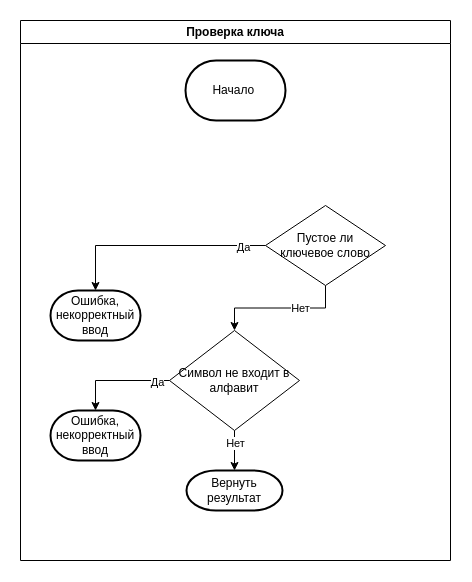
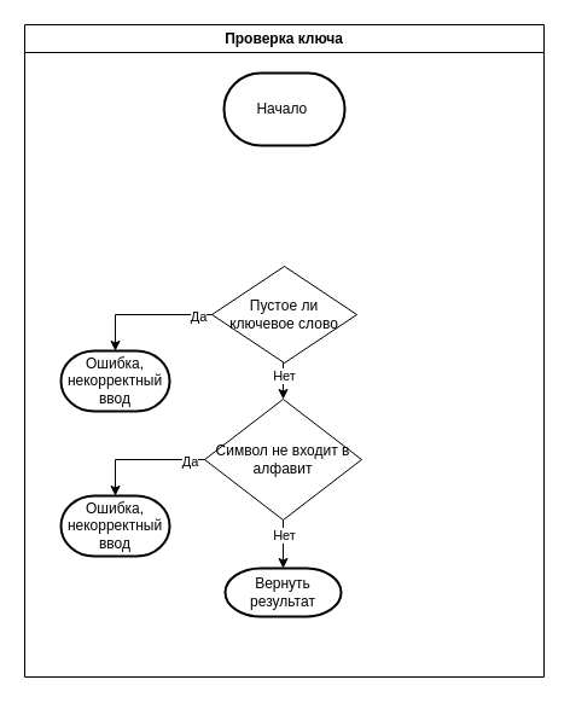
  <mxCell id="0" />
  <mxCell id="1" parent="0" />
  <mxCell id="2" value="Начало&amp;nbsp;" style="strokeWidth=2;html=1;shape=mxgraph.flowchart.terminator;whiteSpace=wrap;" vertex="1" parent="1"><mxGeometry x="185" y="60" width="100" height="60" as="geometry" /></mxCell>
  <mxCell id="3" value="Проверка ключа" style="swimlane;whiteSpace=wrap;html=1;" vertex="1" parent="1"><mxGeometry x="20" width="430" height="540" as="geometry" y="20" /></mxCell>
  <mxCell id="4" style="edgeStyle=orthogonalEdgeStyle;rounded=0;orthogonalLoop=1;jettySize=auto;html=1;exitX=0.5;exitY=1;exitDx=0;exitDy=0;entryX=0.5;entryY=0;entryDx=0;entryDy=0;" edge="1" parent="3" source="6" target="10"><mxGeometry relative="1" as="geometry" /></mxCell>
  <mxCell id="5" value="Нет" style="edgeLabel;html=1;align=center;verticalAlign=middle;resizable=0;points=[];" vertex="1" connectable="0" parent="4"><mxGeometry x="-0.29" relative="1" as="geometry"><mxPoint as="offset" /></mxGeometry></mxCell>
- <mxCell id="6" value="Пустое ли&lt;div&gt;ключевое слово&lt;/div&gt;" style="rhombus;whiteSpace=wrap;html=1;" vertex="1" parent="3"><mxGeometry x="245" y="185" width="120" height="80" as="geometry" /></mxCell>
+ <mxCell id="6" value="Пустое ли&lt;div&gt;ключевое слово&lt;/div&gt;" style="rhombus;whiteSpace=wrap;html=1;" vertex="1" parent="3"><mxGeometry x="155" y="200" width="120" height="80" as="geometry" /></mxCell>
  <mxCell id="7" value="Ошибка, некорректный ввод" style="strokeWidth=2;html=1;shape=mxgraph.flowchart.terminator;whiteSpace=wrap;" vertex="1" parent="3"><mxGeometry x="30" y="270" width="90" height="50" as="geometry" /></mxCell>
  <mxCell id="8" style="edgeStyle=orthogonalEdgeStyle;rounded=0;orthogonalLoop=1;jettySize=auto;html=1;exitX=0;exitY=0.5;exitDx=0;exitDy=0;entryX=0.5;entryY=0;entryDx=0;entryDy=0;entryPerimeter=0;" edge="1" parent="3" source="6" target="7"><mxGeometry relative="1" as="geometry" /></mxCell>
  <mxCell id="9" value="Да" style="edgeLabel;html=1;align=center;verticalAlign=middle;resizable=0;points=[];" vertex="1" connectable="0" parent="8"><mxGeometry x="-0.782" y="1" relative="1" as="geometry"><mxPoint as="offset" /></mxGeometry></mxCell>
  <mxCell id="10" value="Символ не входит в алфавит" style="rhombus;whiteSpace=wrap;html=1;" vertex="1" parent="3"><mxGeometry x="149" y="310" width="130" height="100" as="geometry" /></mxCell>
  <mxCell id="11" value="Ошибка, некорректный ввод" style="strokeWidth=2;html=1;shape=mxgraph.flowchart.terminator;whiteSpace=wrap;" vertex="1" parent="3"><mxGeometry x="30" y="390" width="90" height="50" as="geometry" /></mxCell>
  <mxCell id="12" style="edgeStyle=orthogonalEdgeStyle;rounded=0;orthogonalLoop=1;jettySize=auto;html=1;exitX=0;exitY=0.5;exitDx=0;exitDy=0;entryX=0.5;entryY=0;entryDx=0;entryDy=0;entryPerimeter=0;" edge="1" parent="3" source="10" target="11"><mxGeometry relative="1" as="geometry" /></mxCell>
  <mxCell id="13" value="Да" style="edgeLabel;html=1;align=center;verticalAlign=middle;resizable=0;points=[];" vertex="1" connectable="0" parent="12"><mxGeometry x="-0.75" y="1" relative="1" as="geometry"><mxPoint as="offset" /></mxGeometry></mxCell>
  <mxCell id="14" value="Вернуть результат" style="strokeWidth=2;html=1;shape=mxgraph.flowchart.terminator;whiteSpace=wrap;" vertex="1" parent="3"><mxGeometry x="166" y="450" width="96" height="40" as="geometry" /></mxCell>
  <mxCell id="15" style="edgeStyle=orthogonalEdgeStyle;rounded=0;orthogonalLoop=1;jettySize=auto;html=1;exitX=0.5;exitY=1;exitDx=0;exitDy=0;entryX=0.5;entryY=0;entryDx=0;entryDy=0;entryPerimeter=0;" edge="1" parent="3" source="10" target="14"><mxGeometry relative="1" as="geometry" /></mxCell>
  <mxCell id="16" value="Нет" style="edgeLabel;html=1;align=center;verticalAlign=middle;resizable=0;points=[];" vertex="1" connectable="0" parent="15"><mxGeometry x="-0.4" relative="1" as="geometry"><mxPoint as="offset" /></mxGeometry></mxCell>
